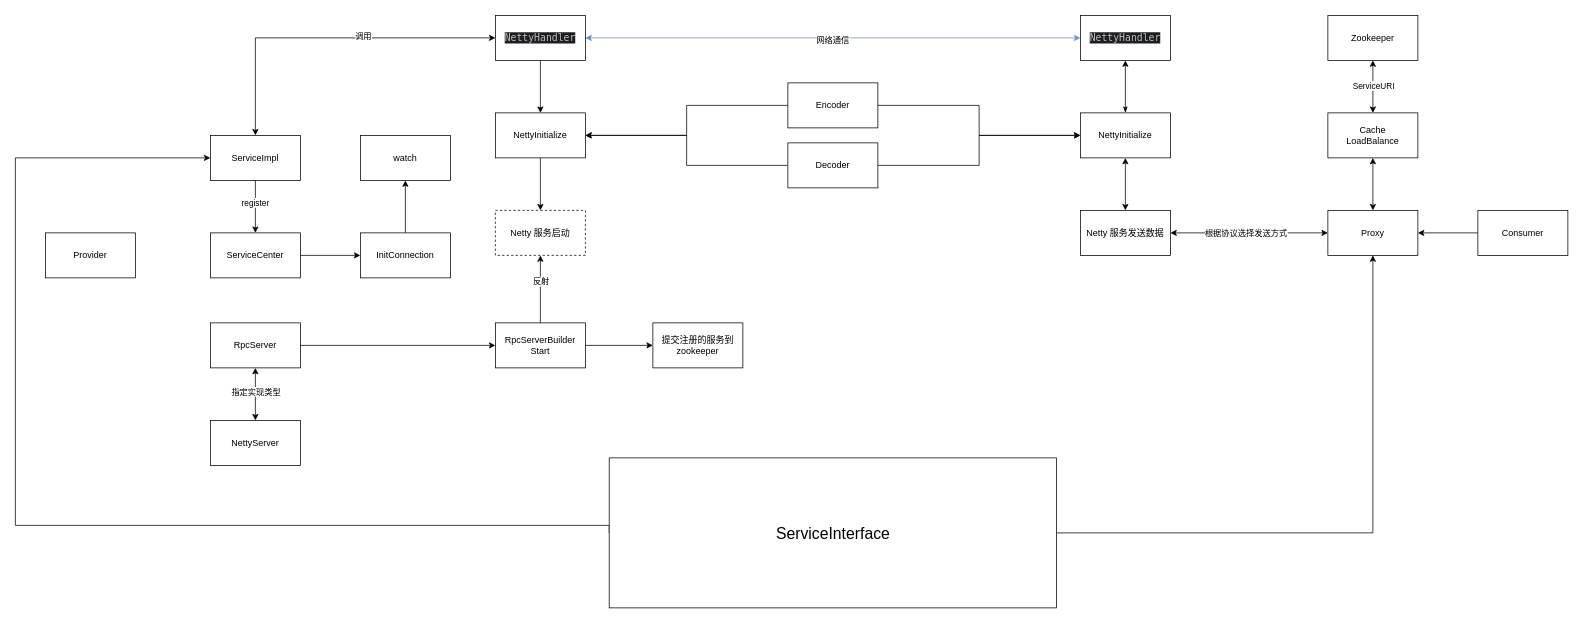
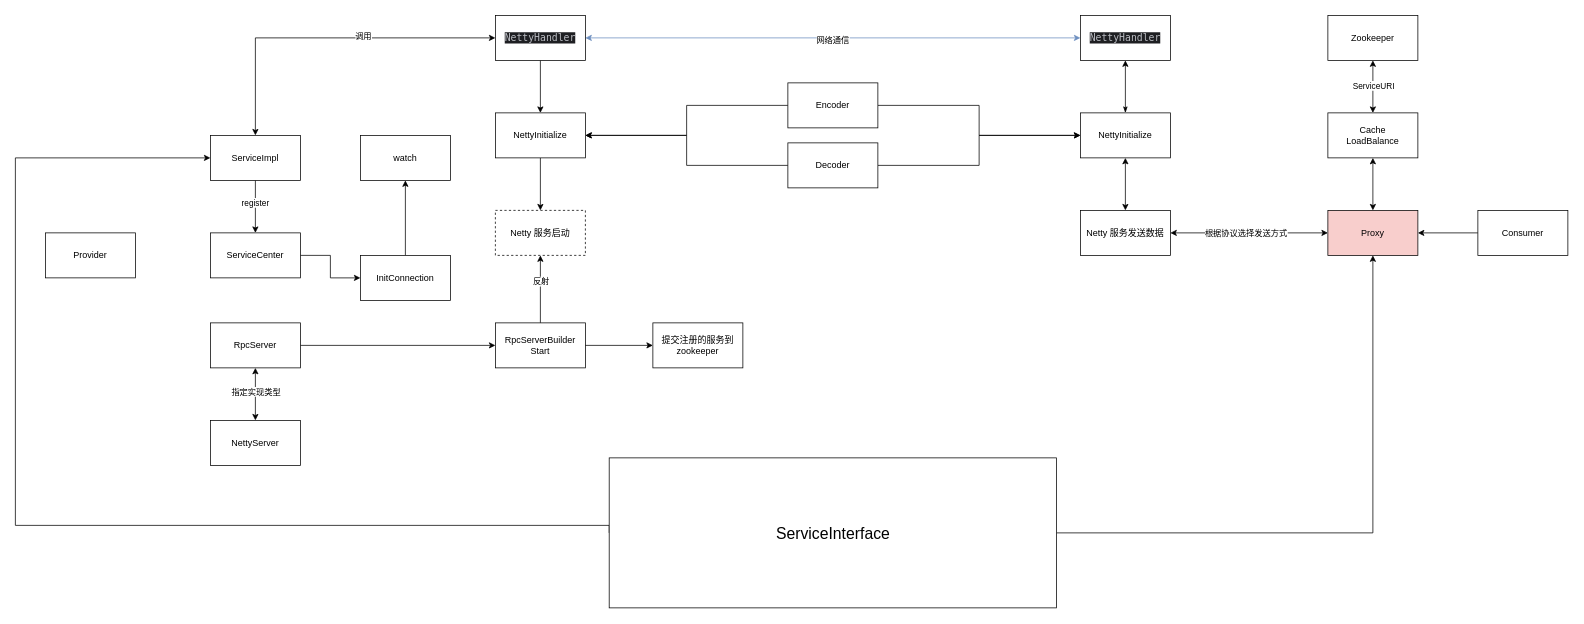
  <mxCell id="0" />
  <mxCell id="1" parent="0" />
  <mxCell id="2" value="Provider" style="rounded=0;whiteSpace=wrap;html=1;" vertex="1" parent="1"><mxGeometry x="60" y="310" width="120" height="60" as="geometry" /></mxCell>
  <mxCell id="3" value="" style="edgeStyle=orthogonalEdgeStyle;rounded=0;orthogonalLoop=1;jettySize=auto;html=1;" edge="1" parent="1" source="4" target="17"><mxGeometry relative="1" as="geometry" /></mxCell>
  <mxCell id="4" value="ServiceCenter" style="whiteSpace=wrap;html=1;rounded=0;" vertex="1" parent="1"><mxGeometry x="280" y="310" width="120" height="60" as="geometry" /></mxCell>
  <mxCell id="5" style="edgeStyle=orthogonalEdgeStyle;rounded=0;orthogonalLoop=1;jettySize=auto;html=1;entryX=0.5;entryY=0;entryDx=0;entryDy=0;" edge="1" parent="1" source="7" target="4"><mxGeometry relative="1" as="geometry" /></mxCell>
  <mxCell id="6" value="register" style="edgeLabel;html=1;align=center;verticalAlign=middle;resizable=0;points=[];" vertex="1" connectable="0" parent="5"><mxGeometry x="-0.171" y="-1" relative="1" as="geometry"><mxPoint as="offset" /></mxGeometry></mxCell>
  <mxCell id="7" value="ServiceImpl" style="rounded=0;whiteSpace=wrap;html=1;" vertex="1" parent="1"><mxGeometry x="280" y="180" width="120" height="60" as="geometry" /></mxCell>
  <mxCell id="8" value="" style="edgeStyle=orthogonalEdgeStyle;rounded=0;orthogonalLoop=1;jettySize=auto;html=1;" edge="1" parent="1" source="9" target="15"><mxGeometry relative="1" as="geometry" /></mxCell>
  <mxCell id="9" value="RpcServer" style="whiteSpace=wrap;html=1;rounded=0;" vertex="1" parent="1"><mxGeometry x="280" y="430" width="120" height="60" as="geometry" /></mxCell>
  <mxCell id="10" value="NettyServer" style="rounded=0;whiteSpace=wrap;html=1;" vertex="1" parent="1"><mxGeometry x="280" y="560" width="120" height="60" as="geometry" /></mxCell>
  <mxCell id="11" value="" style="endArrow=classic;startArrow=classic;html=1;rounded=0;entryX=0.5;entryY=1;entryDx=0;entryDy=0;exitX=0.5;exitY=0;exitDx=0;exitDy=0;" edge="1" parent="1" source="10" target="9"><mxGeometry width="50" height="50" relative="1" as="geometry"><mxPoint x="180" y="620" as="sourcePoint" /><mxPoint x="230" y="570" as="targetPoint" /></mxGeometry></mxCell>
  <mxCell id="12" value="指定实现类型" style="edgeLabel;html=1;align=center;verticalAlign=middle;resizable=0;points=[];" vertex="1" connectable="0" parent="11"><mxGeometry x="0.1" relative="1" as="geometry"><mxPoint as="offset" /></mxGeometry></mxCell>
  <mxCell id="13" style="edgeStyle=orthogonalEdgeStyle;rounded=0;orthogonalLoop=1;jettySize=auto;html=1;entryX=0.5;entryY=1;entryDx=0;entryDy=0;" edge="1" parent="1" source="15" target="20"><mxGeometry relative="1" as="geometry" /></mxCell>
  <mxCell id="14" value="反射" style="edgeLabel;html=1;align=center;verticalAlign=middle;resizable=0;points=[];" vertex="1" connectable="0" parent="13"><mxGeometry x="0.246" relative="1" as="geometry"><mxPoint as="offset" /></mxGeometry></mxCell>
  <mxCell id="15" value="RpcServerBuilder&lt;div&gt;Start&lt;/div&gt;" style="whiteSpace=wrap;html=1;rounded=0;" vertex="1" parent="1"><mxGeometry x="660" y="430" width="120" height="60" as="geometry" /></mxCell>
  <mxCell id="16" style="edgeStyle=orthogonalEdgeStyle;rounded=0;orthogonalLoop=1;jettySize=auto;html=1;entryX=0.5;entryY=1;entryDx=0;entryDy=0;" edge="1" parent="1" source="17" target="33"><mxGeometry relative="1" as="geometry" /></mxCell>
- <mxCell id="17" value="InitConnection" style="whiteSpace=wrap;html=1;rounded=0;" vertex="1" parent="1"><mxGeometry x="480" y="310" width="120" height="60" as="geometry" /></mxCell>
+ <mxCell id="17" value="InitConnection" style="whiteSpace=wrap;html=1;rounded=0;" vertex="1" parent="1"><mxGeometry x="480" y="340" width="120" height="60" as="geometry" /></mxCell>
  <mxCell id="18" value="提交注册的服务到&lt;div&gt;zookeeper&lt;/div&gt;" style="whiteSpace=wrap;html=1;rounded=0;" vertex="1" parent="1"><mxGeometry x="870" y="430" width="120" height="60" as="geometry" /></mxCell>
  <mxCell id="19" style="edgeStyle=orthogonalEdgeStyle;rounded=0;orthogonalLoop=1;jettySize=auto;html=1;exitX=1;exitY=0.5;exitDx=0;exitDy=0;entryX=0;entryY=0.5;entryDx=0;entryDy=0;" edge="1" parent="1" source="15" target="18"><mxGeometry relative="1" as="geometry" /></mxCell>
  <mxCell id="20" value="Netty 服务启动" style="whiteSpace=wrap;html=1;rounded=0;dashed=1;" vertex="1" parent="1"><mxGeometry x="660" y="280" width="120" height="60" as="geometry" /></mxCell>
  <mxCell id="21" style="edgeStyle=orthogonalEdgeStyle;rounded=0;orthogonalLoop=1;jettySize=auto;html=1;entryX=0.5;entryY=0;entryDx=0;entryDy=0;" edge="1" parent="1" source="22" target="20"><mxGeometry relative="1" as="geometry" /></mxCell>
  <mxCell id="22" value="NettyInitialize" style="whiteSpace=wrap;html=1;rounded=0;" vertex="1" parent="1"><mxGeometry x="660" y="150" width="120" height="60" as="geometry" /></mxCell>
  <mxCell id="23" style="edgeStyle=orthogonalEdgeStyle;rounded=0;orthogonalLoop=1;jettySize=auto;html=1;entryX=0.5;entryY=0;entryDx=0;entryDy=0;" edge="1" parent="1" source="26" target="22"><mxGeometry relative="1" as="geometry" /></mxCell>
  <mxCell id="24" style="edgeStyle=orthogonalEdgeStyle;rounded=0;orthogonalLoop=1;jettySize=auto;html=1;entryX=0.5;entryY=0;entryDx=0;entryDy=0;startArrow=classic;startFill=1;" edge="1" parent="1" source="26" target="7"><mxGeometry relative="1" as="geometry" /></mxCell>
  <mxCell id="25" value="调用" style="edgeLabel;html=1;align=center;verticalAlign=middle;resizable=0;points=[];" vertex="1" connectable="0" parent="24"><mxGeometry x="-0.213" y="-3" relative="1" as="geometry"><mxPoint as="offset" /></mxGeometry></mxCell>
  <mxCell id="26" value="&lt;div style=&quot;background-color:#1e1f22;color:#bcbec4&quot;&gt;&lt;pre style=&quot;font-family:'JetBrains Mono',monospace;font-size:9.8pt;&quot;&gt;NettyHandler&lt;/pre&gt;&lt;/div&gt;" style="whiteSpace=wrap;html=1;" vertex="1" parent="1"><mxGeometry x="660" y="20" width="120" height="60" as="geometry" /></mxCell>
  <mxCell id="27" style="edgeStyle=orthogonalEdgeStyle;rounded=0;orthogonalLoop=1;jettySize=auto;html=1;entryX=1;entryY=0.5;entryDx=0;entryDy=0;" edge="1" parent="1" source="29" target="22"><mxGeometry relative="1" as="geometry" /></mxCell>
  <mxCell id="28" style="edgeStyle=orthogonalEdgeStyle;rounded=0;orthogonalLoop=1;jettySize=auto;html=1;entryX=0;entryY=0.5;entryDx=0;entryDy=0;" edge="1" parent="1" source="29" target="40"><mxGeometry relative="1" as="geometry" /></mxCell>
  <mxCell id="29" value="Encoder" style="whiteSpace=wrap;html=1;rounded=0;" vertex="1" parent="1"><mxGeometry x="1050" y="110" width="120" height="60" as="geometry" /></mxCell>
  <mxCell id="30" style="edgeStyle=orthogonalEdgeStyle;rounded=0;orthogonalLoop=1;jettySize=auto;html=1;entryX=1;entryY=0.5;entryDx=0;entryDy=0;" edge="1" parent="1" source="32" target="22"><mxGeometry relative="1" as="geometry" /></mxCell>
  <mxCell id="31" style="edgeStyle=orthogonalEdgeStyle;rounded=0;orthogonalLoop=1;jettySize=auto;html=1;entryX=0;entryY=0.5;entryDx=0;entryDy=0;" edge="1" parent="1" source="32" target="40"><mxGeometry relative="1" as="geometry" /></mxCell>
  <mxCell id="32" value="Decoder" style="whiteSpace=wrap;html=1;rounded=0;" vertex="1" parent="1"><mxGeometry x="1050" y="190" width="120" height="60" as="geometry" /></mxCell>
  <mxCell id="33" value="watch" style="whiteSpace=wrap;html=1;rounded=0;" vertex="1" parent="1"><mxGeometry x="480" y="180" width="120" height="60" as="geometry" /></mxCell>
  <mxCell id="34" value="&lt;div style=&quot;background-color:#1e1f22;color:#bcbec4&quot;&gt;&lt;pre style=&quot;font-family:'JetBrains Mono',monospace;font-size:9.8pt;&quot;&gt;NettyHandler&lt;/pre&gt;&lt;/div&gt;" style="whiteSpace=wrap;html=1;" vertex="1" parent="1"><mxGeometry x="1440" y="20" width="120" height="60" as="geometry" /></mxCell>
  <mxCell id="35" value="" style="endArrow=classic;startArrow=classic;html=1;rounded=0;exitX=1;exitY=0.5;exitDx=0;exitDy=0;entryX=0;entryY=0.5;entryDx=0;entryDy=0;fillColor=#dae8fc;strokeColor=#6c8ebf;" edge="1" parent="1" source="26" target="34"><mxGeometry width="50" height="50" relative="1" as="geometry"><mxPoint x="960" y="50" as="sourcePoint" /><mxPoint x="1010" y="0" as="targetPoint" /></mxGeometry></mxCell>
  <mxCell id="36" value="网络通信" style="edgeLabel;html=1;align=center;verticalAlign=middle;resizable=0;points=[];" vertex="1" connectable="0" parent="35"><mxGeometry x="-0.004" y="-2" relative="1" as="geometry"><mxPoint as="offset" /></mxGeometry></mxCell>
  <mxCell id="37" style="edgeStyle=orthogonalEdgeStyle;rounded=0;orthogonalLoop=1;jettySize=auto;html=1;entryX=0.5;entryY=1;entryDx=0;entryDy=0;startArrow=classic;startFill=1;" edge="1" parent="1" source="38" target="40"><mxGeometry relative="1" as="geometry" /></mxCell>
  <mxCell id="38" value="Netty 服务发送数据" style="whiteSpace=wrap;html=1;rounded=0;" vertex="1" parent="1"><mxGeometry x="1440" y="280" width="120" height="60" as="geometry" /></mxCell>
  <mxCell id="39" style="edgeStyle=orthogonalEdgeStyle;rounded=0;orthogonalLoop=1;jettySize=auto;html=1;entryX=0.5;entryY=1;entryDx=0;entryDy=0;startArrow=classicThin;startFill=1;" edge="1" parent="1" source="40" target="34"><mxGeometry relative="1" as="geometry" /></mxCell>
  <mxCell id="40" value="NettyInitialize" style="whiteSpace=wrap;html=1;rounded=0;" vertex="1" parent="1"><mxGeometry x="1440" y="150" width="120" height="60" as="geometry" /></mxCell>
  <mxCell id="41" value="" style="edgeStyle=orthogonalEdgeStyle;rounded=0;orthogonalLoop=1;jettySize=auto;html=1;" edge="1" parent="1" source="42" target="48"><mxGeometry relative="1" as="geometry" /></mxCell>
  <mxCell id="42" value="Consumer" style="rounded=0;whiteSpace=wrap;html=1;" vertex="1" parent="1"><mxGeometry x="1970" y="280" width="120" height="60" as="geometry" /></mxCell>
  <mxCell id="43" style="edgeStyle=orthogonalEdgeStyle;rounded=0;orthogonalLoop=1;jettySize=auto;html=1;entryX=0;entryY=0.5;entryDx=0;entryDy=0;exitX=0;exitY=0.5;exitDx=0;exitDy=0;" edge="1" parent="1" source="45" target="7"><mxGeometry relative="1" as="geometry"><Array as="points"><mxPoint x="20" y="700" /><mxPoint x="20" y="210" /></Array></mxGeometry></mxCell>
  <mxCell id="44" style="edgeStyle=orthogonalEdgeStyle;rounded=0;orthogonalLoop=1;jettySize=auto;html=1;exitX=1;exitY=0.5;exitDx=0;exitDy=0;entryX=0.5;entryY=1;entryDx=0;entryDy=0;" edge="1" parent="1" source="45" target="48"><mxGeometry relative="1" as="geometry" /></mxCell>
  <mxCell id="45" value="&lt;font style=&quot;font-size: 21px;&quot;&gt;ServiceInterface&lt;/font&gt;" style="rounded=0;whiteSpace=wrap;html=1;" vertex="1" parent="1"><mxGeometry x="811.75" y="610" width="596.5" height="200" as="geometry" /></mxCell>
  <mxCell id="46" style="edgeStyle=orthogonalEdgeStyle;rounded=0;orthogonalLoop=1;jettySize=auto;html=1;entryX=1;entryY=0.5;entryDx=0;entryDy=0;startArrow=classic;startFill=1;" edge="1" parent="1" source="48" target="38"><mxGeometry relative="1" as="geometry" /></mxCell>
  <mxCell id="47" value="根据协议选择发送方式" style="edgeLabel;html=1;align=center;verticalAlign=middle;resizable=0;points=[];" vertex="1" connectable="0" parent="46"><mxGeometry x="0.175" y="1" relative="1" as="geometry"><mxPoint x="13" y="-1" as="offset" /></mxGeometry></mxCell>
- <mxCell id="48" value="Proxy" style="whiteSpace=wrap;html=1;rounded=0;" vertex="1" parent="1"><mxGeometry x="1770" y="280" width="120" height="60" as="geometry" /></mxCell>
+ <mxCell id="48" value="Proxy" style="whiteSpace=wrap;html=1;rounded=0;fillColor=#f8cecc;" vertex="1" parent="1"><mxGeometry x="1770" y="280" width="120" height="60" as="geometry" /></mxCell>
  <mxCell id="49" value="Zookeeper" style="whiteSpace=wrap;html=1;rounded=0;" vertex="1" parent="1"><mxGeometry x="1770" y="20" width="120" height="60" as="geometry" /></mxCell>
  <mxCell id="50" style="rounded=0;orthogonalLoop=1;jettySize=auto;html=1;entryX=0.5;entryY=0;entryDx=0;entryDy=0;startArrow=classic;startFill=1;" edge="1" parent="1" source="51" target="48"><mxGeometry relative="1" as="geometry" /></mxCell>
  <mxCell id="51" value="Cache&lt;div&gt;LoadBalance&lt;/div&gt;" style="whiteSpace=wrap;html=1;rounded=0;" vertex="1" parent="1"><mxGeometry x="1770" y="150" width="120" height="60" as="geometry" /></mxCell>
  <mxCell id="52" value="" style="endArrow=classic;startArrow=classic;html=1;rounded=0;entryX=0.5;entryY=1;entryDx=0;entryDy=0;exitX=0.5;exitY=0;exitDx=0;exitDy=0;" edge="1" parent="1" source="51" target="49"><mxGeometry width="50" height="50" relative="1" as="geometry"><mxPoint x="1702" y="180" as="sourcePoint" /><mxPoint x="1752" y="130" as="targetPoint" /></mxGeometry></mxCell>
  <mxCell id="53" value="ServiceURI" style="edgeLabel;html=1;align=center;verticalAlign=middle;resizable=0;points=[];" vertex="1" connectable="0" parent="52"><mxGeometry x="0.047" relative="1" as="geometry"><mxPoint as="offset" /></mxGeometry></mxCell>
